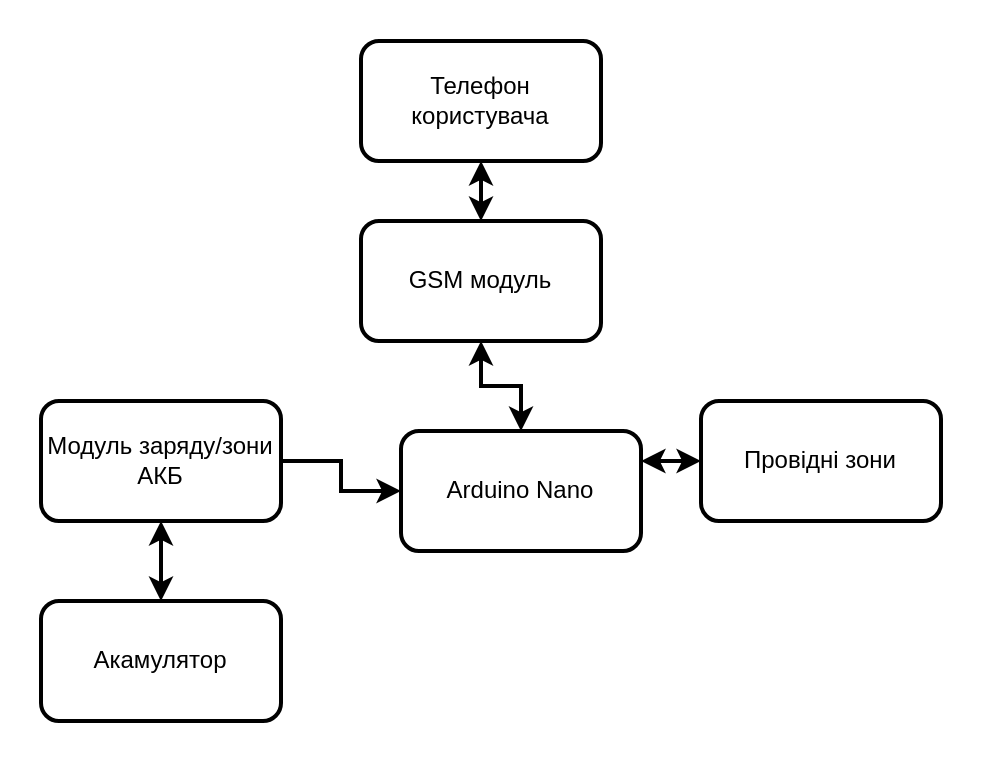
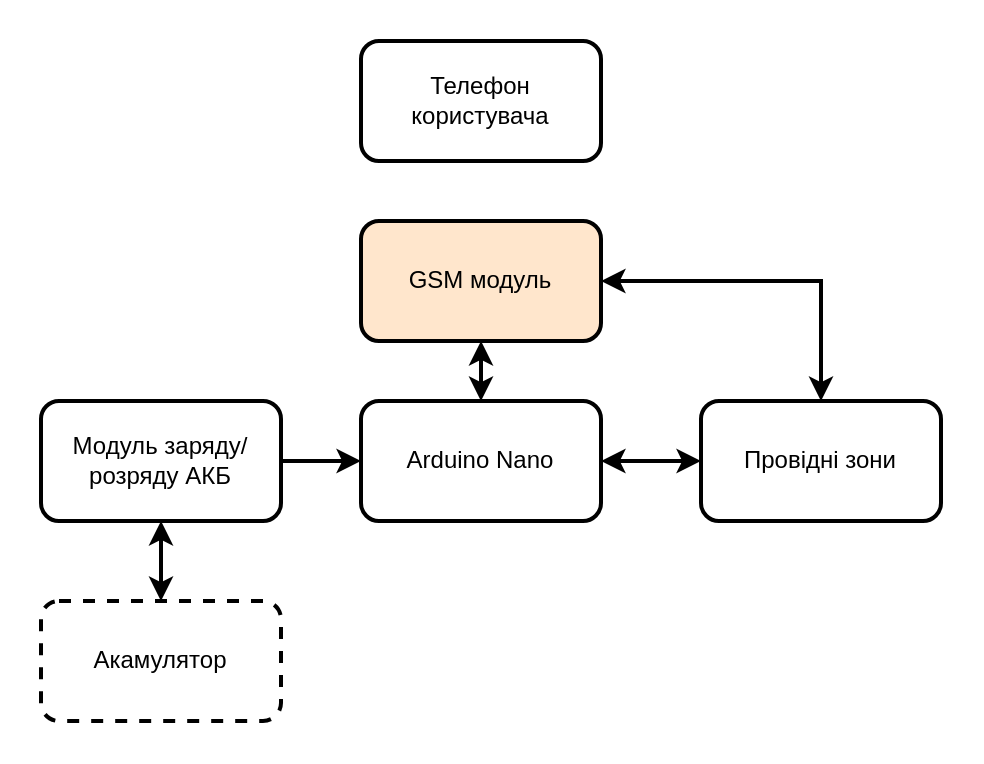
  <mxCell id="0" />
  <mxCell id="1" parent="0" />
  <mxCell id="2" value="Телефон користувача" style="rounded=1;whiteSpace=wrap;html=1;strokeWidth=2;" parent="1" vertex="1"><mxGeometry x="180" y="20" width="120" height="60" as="geometry" /></mxCell>
  <mxCell id="3" value="" style="edgeStyle=orthogonalEdgeStyle;rounded=0;orthogonalLoop=1;jettySize=auto;html=1;startArrow=classic;startFill=1;strokeWidth=2;" parent="1" source="5" target="6" edge="1"><mxGeometry relative="1" as="geometry" /></mxCell>
- <mxCell id="4" value="" style="edgeStyle=orthogonalEdgeStyle;rounded=0;orthogonalLoop=1;jettySize=auto;html=1;startArrow=classic;startFill=1;strokeWidth=2;" parent="1" source="5" target="2" edge="1"><mxGeometry relative="1" as="geometry" /></mxCell>
- <mxCell id="5" value="GSM модуль" style="rounded=1;whiteSpace=wrap;html=1;strokeWidth=2;" parent="1" vertex="1"><mxGeometry x="180" y="110" width="120" height="60" as="geometry" /></mxCell>
- <mxCell id="6" value="Arduino Nano" style="rounded=1;whiteSpace=wrap;html=1;strokeWidth=2;" parent="1" vertex="1"><mxGeometry x="200" y="215" width="120" height="60" as="geometry" /></mxCell>
+ <mxCell id="4" value="" style="edgeStyle=orthogonalEdgeStyle;rounded=0;orthogonalLoop=1;jettySize=auto;html=1;startArrow=classic;startFill=1;strokeWidth=2;" parent="1" source="5" target="12" edge="1"><mxGeometry relative="1" as="geometry" /></mxCell>
+ <mxCell id="5" value="GSM модуль" style="rounded=1;whiteSpace=wrap;html=1;strokeWidth=2;fillColor=#ffe6cc;" parent="1" vertex="1"><mxGeometry x="180" y="110" width="120" height="60" as="geometry" /></mxCell>
+ <mxCell id="6" value="Arduino Nano" style="rounded=1;whiteSpace=wrap;html=1;strokeWidth=2;" parent="1" vertex="1"><mxGeometry x="180" y="200" width="120" height="60" as="geometry" /></mxCell>
  <mxCell id="7" value="" style="edgeStyle=orthogonalEdgeStyle;rounded=0;orthogonalLoop=1;jettySize=auto;html=1;startArrow=none;startFill=0;strokeWidth=2;" parent="1" source="9" target="6" edge="1"><mxGeometry relative="1" as="geometry" /></mxCell>
  <mxCell id="8" value="" style="edgeStyle=orthogonalEdgeStyle;rounded=0;orthogonalLoop=1;jettySize=auto;html=1;startArrow=classic;startFill=1;strokeWidth=2;" edge="1" parent="1" source="9" target="10"><mxGeometry relative="1" as="geometry" /></mxCell>
- <mxCell id="9" value="Модуль заряду/зони АКБ" style="rounded=1;whiteSpace=wrap;html=1;strokeWidth=2;" parent="1" vertex="1"><mxGeometry x="20" y="200" width="120" height="60" as="geometry" /></mxCell>
- <mxCell id="10" value="Акамулятор" style="rounded=1;whiteSpace=wrap;html=1;strokeWidth=2;" vertex="1" parent="1"><mxGeometry x="20" y="300" width="120" height="60" as="geometry" /></mxCell>
+ <mxCell id="9" value="Модуль заряду/розряду АКБ" style="rounded=1;whiteSpace=wrap;html=1;strokeWidth=2;" parent="1" vertex="1"><mxGeometry x="20" y="200" width="120" height="60" as="geometry" /></mxCell>
+ <mxCell id="10" value="Акамулятор" style="rounded=1;whiteSpace=wrap;html=1;strokeWidth=2;dashed=1;" vertex="1" parent="1"><mxGeometry x="20" y="300" width="120" height="60" as="geometry" /></mxCell>
  <mxCell id="11" value="" style="edgeStyle=orthogonalEdgeStyle;rounded=0;orthogonalLoop=1;jettySize=auto;html=1;startArrow=classic;startFill=1;strokeWidth=2;" edge="1" parent="1" target="6"><mxGeometry relative="1" as="geometry"><mxPoint x="350" y="230" as="sourcePoint" /><Array as="points"><mxPoint x="340" y="230" /><mxPoint x="340" y="230" /></Array></mxGeometry></mxCell>
  <mxCell id="12" value="Провідні зони" style="rounded=1;whiteSpace=wrap;html=1;strokeWidth=2;" vertex="1" parent="1"><mxGeometry x="350" y="200" width="120" height="60" as="geometry" /></mxCell>
